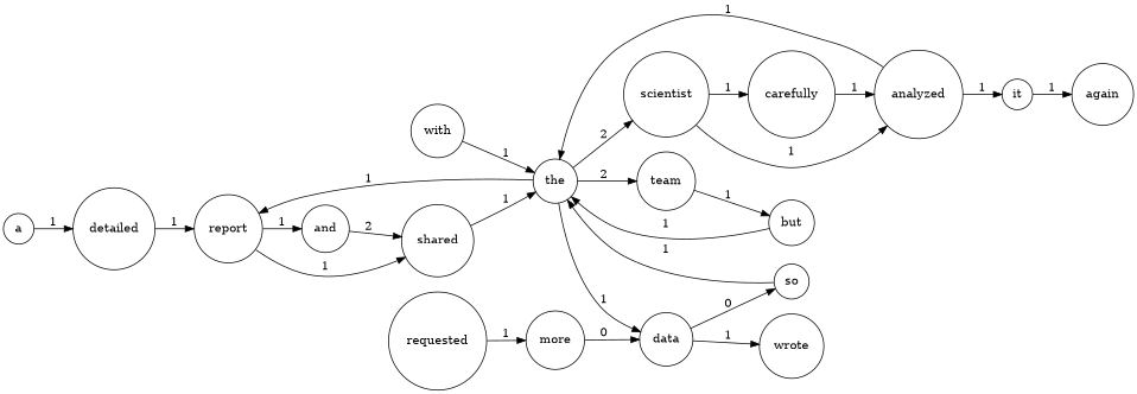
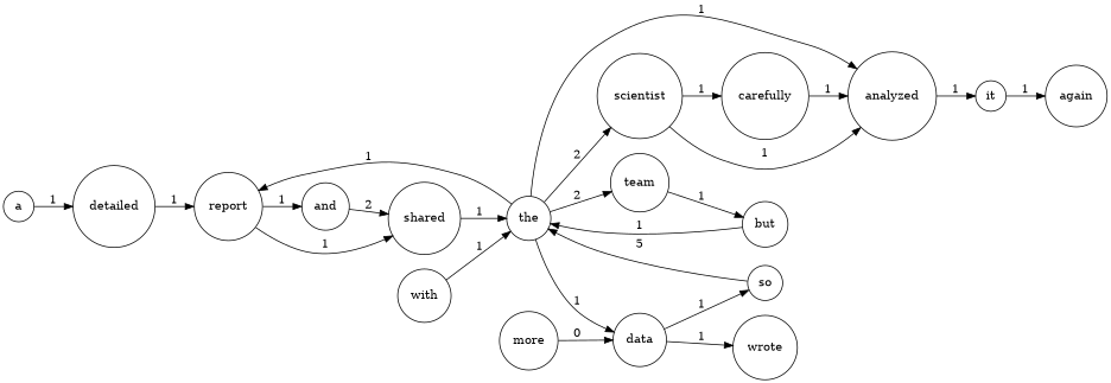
  digraph {
    rankdir=LR
    node [shape=circle]
    a
    detailed
    report
    analyzed
    it
    the
    again
    data
    scientist
    team
    and
    shared
    but
    carefully
    so
    wrote
    more
    with
-   requested
    a -> detailed [label=1]
    detailed -> report [label=1]
    report -> and [label=1]
    report -> shared [label=1]
    analyzed -> it [label=1]
-   analyzed -> the [label=1]
+   the -> analyzed [label=1]
    it -> again [label=1]
    the -> report [label=1]
    the -> data [label=1]
    the -> scientist [label=2]
    the -> team [label=2]
-   data -> so [label=0]
+   data -> so [label=1]
    data -> wrote [label=1]
    scientist -> analyzed [label=1]
    scientist -> carefully [label=1]
    team -> but [label=1]
    and -> shared [label=2]
    shared -> the [label=1]
    but -> the [label=1]
    carefully -> analyzed [label=1]
-   so -> the [label=1]
+   so -> the [label=5]
    more -> data [label=0]
    with -> the [label=1]
-   requested -> more [label=1]
  }
